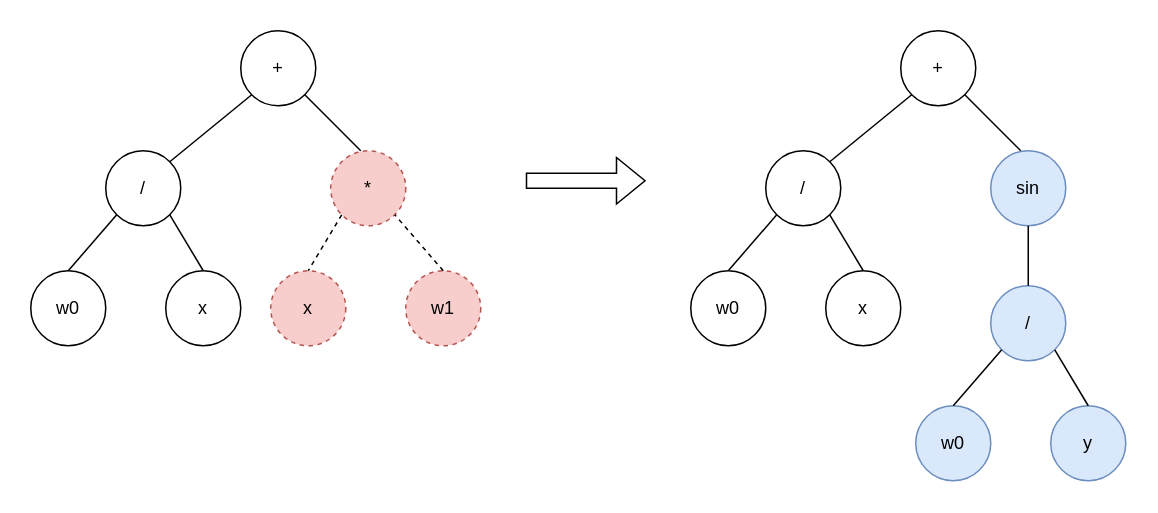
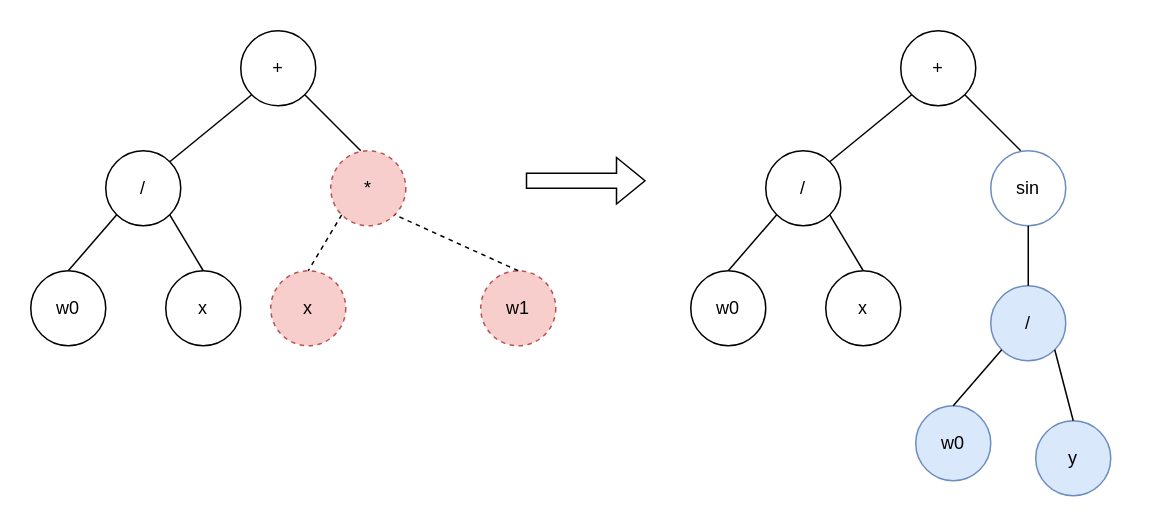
  <mxCell id="0" />
  <mxCell id="1" parent="0" />
  <mxCell id="2" value="w0" style="ellipse;whiteSpace=wrap;html=1;" vertex="1" parent="1"><mxGeometry x="20" y="180" width="50" height="50" as="geometry" /></mxCell>
  <mxCell id="3" value="x" style="ellipse;whiteSpace=wrap;html=1;fillColor=#f8cecc;strokeColor=#b85450;dashed=1;" vertex="1" parent="1"><mxGeometry x="180" y="180" width="50" height="50" as="geometry" /></mxCell>
- <mxCell id="4" value="w1" style="ellipse;whiteSpace=wrap;html=1;fillColor=#f8cecc;strokeColor=#b85450;dashed=1;" vertex="1" parent="1"><mxGeometry x="270" y="180" width="50" height="50" as="geometry" /></mxCell>
+ <mxCell id="4" value="w1" style="ellipse;whiteSpace=wrap;html=1;fillColor=#f8cecc;strokeColor=#b85450;dashed=1;" vertex="1" parent="1"><mxGeometry x="320" y="180" width="50" height="50" as="geometry" /></mxCell>
  <mxCell id="5" value="*" style="ellipse;whiteSpace=wrap;html=1;fillColor=#f8cecc;strokeColor=#b85450;dashed=1;" vertex="1" parent="1"><mxGeometry x="220" y="100" width="50" height="50" as="geometry" /></mxCell>
  <mxCell id="6" value="" style="endArrow=none;html=1;rounded=0;exitX=0;exitY=1;exitDx=0;exitDy=0;entryX=0.5;entryY=0;entryDx=0;entryDy=0;endFill=0;dashed=1;" edge="1" parent="1" source="5" target="3"><mxGeometry width="50" height="50" relative="1" as="geometry"><mxPoint x="170" y="200" as="sourcePoint" /><mxPoint x="170" y="160" as="targetPoint" /></mxGeometry></mxCell>
  <mxCell id="7" value="" style="endArrow=none;html=1;rounded=0;entryX=1;entryY=1;entryDx=0;entryDy=0;exitX=0.5;exitY=0;exitDx=0;exitDy=0;dashed=1;" edge="1" parent="1" source="4" target="5"><mxGeometry width="50" height="50" relative="1" as="geometry"><mxPoint x="190" y="200" as="sourcePoint" /><mxPoint x="240" y="150" as="targetPoint" /></mxGeometry></mxCell>
  <mxCell id="8" value="+" style="ellipse;whiteSpace=wrap;html=1;" vertex="1" parent="1"><mxGeometry x="160" y="20" width="50" height="50" as="geometry" /></mxCell>
  <mxCell id="9" style="rounded=0;orthogonalLoop=1;jettySize=auto;html=1;exitX=1;exitY=1;exitDx=0;exitDy=0;entryX=0.4;entryY=0;entryDx=0;entryDy=0;entryPerimeter=0;endArrow=none;endFill=0;" edge="1" parent="1" source="8" target="5"><mxGeometry relative="1" as="geometry" /></mxCell>
  <mxCell id="10" value="/" style="ellipse;whiteSpace=wrap;html=1;" vertex="1" parent="1"><mxGeometry x="70" y="100" width="50" height="50" as="geometry" /></mxCell>
  <mxCell id="11" value="" style="endArrow=none;html=1;rounded=0;exitX=0;exitY=1;exitDx=0;exitDy=0;entryX=1;entryY=0;entryDx=0;entryDy=0;endFill=0;" edge="1" parent="1" source="8" target="10"><mxGeometry width="50" height="50" relative="1" as="geometry"><mxPoint x="192" y="130" as="sourcePoint" /><mxPoint x="160" y="167" as="targetPoint" /></mxGeometry></mxCell>
  <mxCell id="12" value="x" style="ellipse;whiteSpace=wrap;html=1;" vertex="1" parent="1"><mxGeometry x="110" y="180" width="50" height="50" as="geometry" /></mxCell>
  <mxCell id="13" value="" style="endArrow=none;html=1;rounded=0;exitX=0;exitY=1;exitDx=0;exitDy=0;entryX=0.5;entryY=0;entryDx=0;entryDy=0;endFill=0;" edge="1" parent="1" source="10" target="2"><mxGeometry width="50" height="50" relative="1" as="geometry"><mxPoint x="64" y="136" as="sourcePoint" /><mxPoint x="10" y="180" as="targetPoint" /></mxGeometry></mxCell>
  <mxCell id="14" value="" style="endArrow=none;html=1;rounded=0;exitX=1;exitY=1;exitDx=0;exitDy=0;entryX=0.5;entryY=0;entryDx=0;entryDy=0;endFill=0;" edge="1" parent="1" source="10" target="12"><mxGeometry width="50" height="50" relative="1" as="geometry"><mxPoint x="114" y="160" as="sourcePoint" /><mxPoint x="80" y="204" as="targetPoint" /></mxGeometry></mxCell>
  <mxCell id="15" value="" style="shape=flexArrow;endArrow=classic;html=1;rounded=0;" edge="1" parent="1"><mxGeometry width="50" height="50" relative="1" as="geometry"><mxPoint x="350" y="120" as="sourcePoint" /><mxPoint x="430" y="120" as="targetPoint" /></mxGeometry></mxCell>
  <mxCell id="16" value="w0" style="ellipse;whiteSpace=wrap;html=1;" vertex="1" parent="1"><mxGeometry x="460" y="180" width="50" height="50" as="geometry" /></mxCell>
  <mxCell id="17" value="+" style="ellipse;whiteSpace=wrap;html=1;" vertex="1" parent="1"><mxGeometry x="600" y="20" width="50" height="50" as="geometry" /></mxCell>
  <mxCell id="18" style="rounded=0;orthogonalLoop=1;jettySize=auto;html=1;exitX=1;exitY=1;exitDx=0;exitDy=0;entryX=0.4;entryY=0;entryDx=0;entryDy=0;entryPerimeter=0;endArrow=none;endFill=0;" edge="1" parent="1" source="17"><mxGeometry relative="1" as="geometry"><mxPoint x="680" y="100" as="targetPoint" /></mxGeometry></mxCell>
  <mxCell id="19" value="/" style="ellipse;whiteSpace=wrap;html=1;" vertex="1" parent="1"><mxGeometry x="510" y="100" width="50" height="50" as="geometry" /></mxCell>
  <mxCell id="20" value="" style="endArrow=none;html=1;rounded=0;exitX=0;exitY=1;exitDx=0;exitDy=0;entryX=1;entryY=0;entryDx=0;entryDy=0;endFill=0;" edge="1" parent="1" source="17" target="19"><mxGeometry width="50" height="50" relative="1" as="geometry"><mxPoint x="632" y="130" as="sourcePoint" /><mxPoint x="600" y="167" as="targetPoint" /></mxGeometry></mxCell>
  <mxCell id="21" value="x" style="ellipse;whiteSpace=wrap;html=1;" vertex="1" parent="1"><mxGeometry x="550" y="180" width="50" height="50" as="geometry" /></mxCell>
  <mxCell id="22" value="" style="endArrow=none;html=1;rounded=0;exitX=0;exitY=1;exitDx=0;exitDy=0;entryX=0.5;entryY=0;entryDx=0;entryDy=0;endFill=0;" edge="1" parent="1" source="19" target="16"><mxGeometry width="50" height="50" relative="1" as="geometry"><mxPoint x="504" y="136" as="sourcePoint" /><mxPoint x="450" y="180" as="targetPoint" /></mxGeometry></mxCell>
  <mxCell id="23" value="" style="endArrow=none;html=1;rounded=0;exitX=1;exitY=1;exitDx=0;exitDy=0;entryX=0.5;entryY=0;entryDx=0;entryDy=0;endFill=0;" edge="1" parent="1" source="19" target="21"><mxGeometry width="50" height="50" relative="1" as="geometry"><mxPoint x="554" y="160" as="sourcePoint" /><mxPoint x="520" y="204" as="targetPoint" /></mxGeometry></mxCell>
  <mxCell id="24" value="w0" style="ellipse;whiteSpace=wrap;html=1;fillColor=#dae8fc;strokeColor=#6c8ebf;" vertex="1" parent="1"><mxGeometry x="610" y="270" width="50" height="50" as="geometry" /></mxCell>
- <mxCell id="25" value="sin" style="ellipse;whiteSpace=wrap;html=1;fillColor=#dae8fc;strokeColor=#6c8ebf;" vertex="1" parent="1"><mxGeometry x="660" y="100" width="50" height="50" as="geometry" /></mxCell>
+ <mxCell id="25" value="sin" style="ellipse;whiteSpace=wrap;html=1;fillColor=#ffffff;strokeColor=#6c8ebf;" vertex="1" parent="1"><mxGeometry x="660" y="100" width="50" height="50" as="geometry" /></mxCell>
  <mxCell id="26" value="/" style="ellipse;whiteSpace=wrap;html=1;fillColor=#dae8fc;strokeColor=#6c8ebf;" vertex="1" parent="1"><mxGeometry x="660" y="190" width="50" height="50" as="geometry" /></mxCell>
  <mxCell id="27" value="" style="endArrow=none;html=1;rounded=0;exitX=0.5;exitY=1;exitDx=0;exitDy=0;entryX=0.5;entryY=0;entryDx=0;entryDy=0;endFill=0;fillColor=#fff2cc;strokeColor=light-dark(#000000, #6d5100);" edge="1" parent="1" source="25" target="26"><mxGeometry width="50" height="50" relative="1" as="geometry"><mxPoint x="782" y="220" as="sourcePoint" /><mxPoint x="750" y="257" as="targetPoint" /></mxGeometry></mxCell>
- <mxCell id="28" value="y" style="ellipse;whiteSpace=wrap;html=1;fillColor=#dae8fc;strokeColor=#6c8ebf;" vertex="1" parent="1"><mxGeometry x="700" y="270" width="50" height="50" as="geometry" /></mxCell>
+ <mxCell id="28" value="y" style="ellipse;whiteSpace=wrap;html=1;fillColor=#dae8fc;strokeColor=#6c8ebf;" vertex="1" parent="1"><mxGeometry x="690" y="280" width="50" height="50" as="geometry" /></mxCell>
  <mxCell id="29" value="" style="endArrow=none;html=1;rounded=0;exitX=0;exitY=1;exitDx=0;exitDy=0;entryX=0.5;entryY=0;entryDx=0;entryDy=0;endFill=0;fillColor=#fff2cc;strokeColor=light-dark(#000000, #6d5100);" edge="1" parent="1" source="26" target="24"><mxGeometry width="50" height="50" relative="1" as="geometry"><mxPoint x="654" y="226" as="sourcePoint" /><mxPoint x="600" y="270" as="targetPoint" /></mxGeometry></mxCell>
  <mxCell id="30" value="" style="endArrow=none;html=1;rounded=0;exitX=1;exitY=1;exitDx=0;exitDy=0;entryX=0.5;entryY=0;entryDx=0;entryDy=0;endFill=0;fillColor=#fff2cc;strokeColor=light-dark(#000000, #6d5100);" edge="1" parent="1" source="26" target="28"><mxGeometry width="50" height="50" relative="1" as="geometry"><mxPoint x="704" y="250" as="sourcePoint" /><mxPoint x="670" y="294" as="targetPoint" /></mxGeometry></mxCell>
